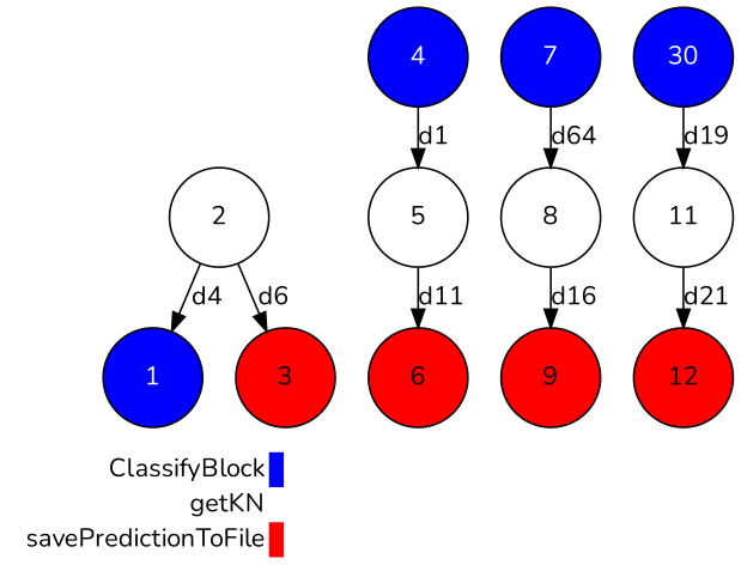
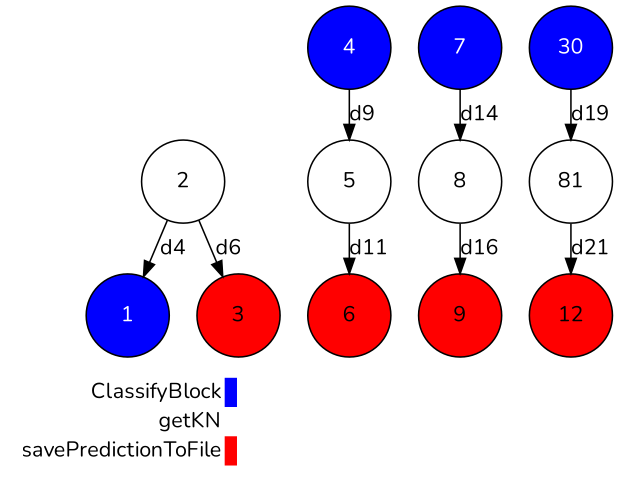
  digraph {
    fontname=Nunito
    labeljust=l
    rankdir=TB
    node [fillcolor="#0000ff" fontcolor="#000000" fontname=Nunito shape=circle style=filled]
    edge [fontname=Nunito]
    1 [fontcolor="#ffffff" height=0.75]
    2 [fillcolor="#ffffff" height=0.75]
    3 [fillcolor="#ff0000" height=0.75]
    4 [fontcolor="#ffffff" height=0.75]
    5 [fillcolor="#ffffff" height=0.75]
    6 [fillcolor="#ff0000" height=0.75]
    7 [fontcolor="#ffffff" height=0.75]
    8 [fillcolor="#ffffff" height=0.75]
    9 [fillcolor="#ff0000" height=0.75]
    n10 [fontcolor="#ffffff" height=0.75 label=30]
-   11 [fillcolor="#ffffff" height=0.75]
+   11 [fillcolor="#ffffff" height=0.75 label=81]
    12 [fillcolor="#ff0000" height=0.75]
    n13 [height=0.75 label=<       <table border="0" cellpadding="2" cellspacing="0" cellborder="0"> <tr> <td align="right">ClassifyBlock</td> <td bgcolor="#0000ff">&nbsp;</td> </tr> <tr> <td align="right">getKN</td> <td bgcolor="#ffffff">&nbsp;</td> </tr> <tr> <td align="right">savePredictionToFile</td> <td bgcolor="#ff0000">&nbsp;</td> </tr>       </table>     > shape=plaintext fillcolor="" fontcolor="" style=""]
    subgraph sub_1 {
      ranksep=0.20
      1
      2
      3
      4
      5
      6
      7
      8
      9
      n10
      11
      12
    }
    subgraph sub_2 {
      label=Legend
      rank=sink
      ranksep=0.20
      n13
    }
    2 -> 1 [label=d4]
    2 -> 3 [label=d6]
-   4 -> 5 [label=d1]
+   4 -> 5 [label=d9]
    5 -> 6 [label=d11]
-   7 -> 8 [label=d64]
+   7 -> 8 [label=d14]
    8 -> 9 [label=d16]
    n10 -> 11 [label=d19]
    11 -> 12 [label=d21]
  }
